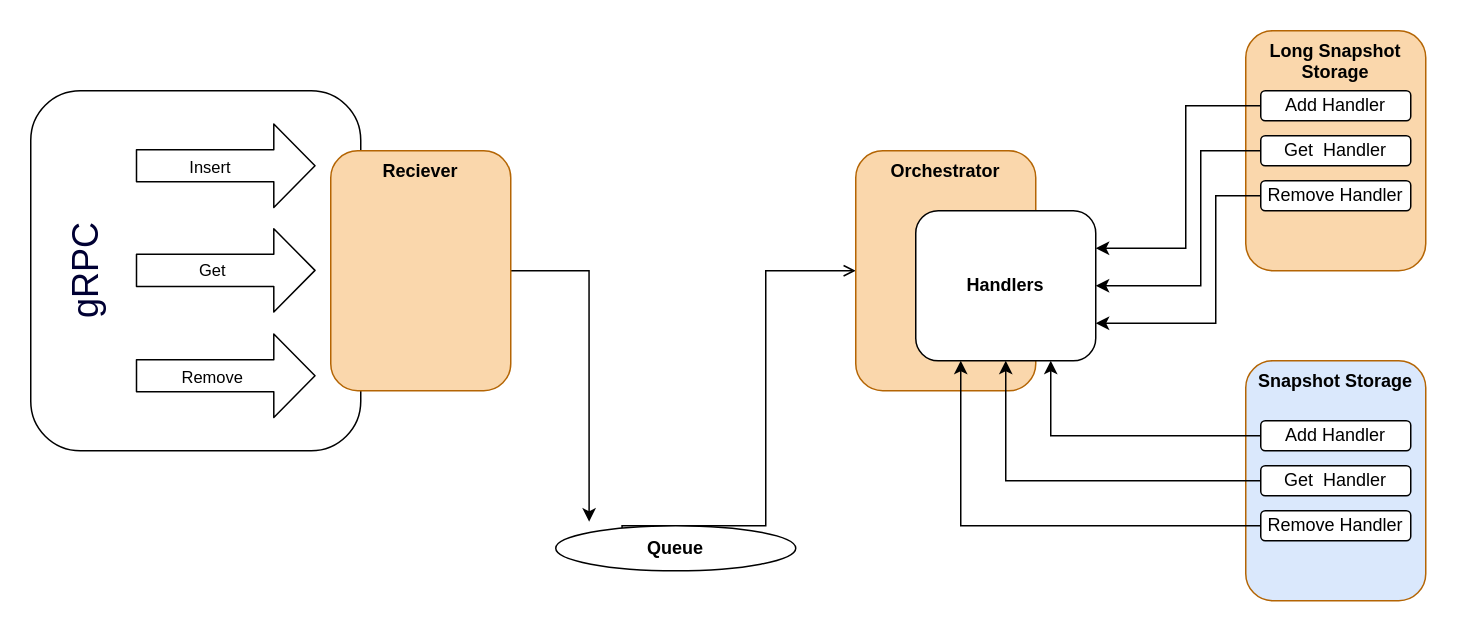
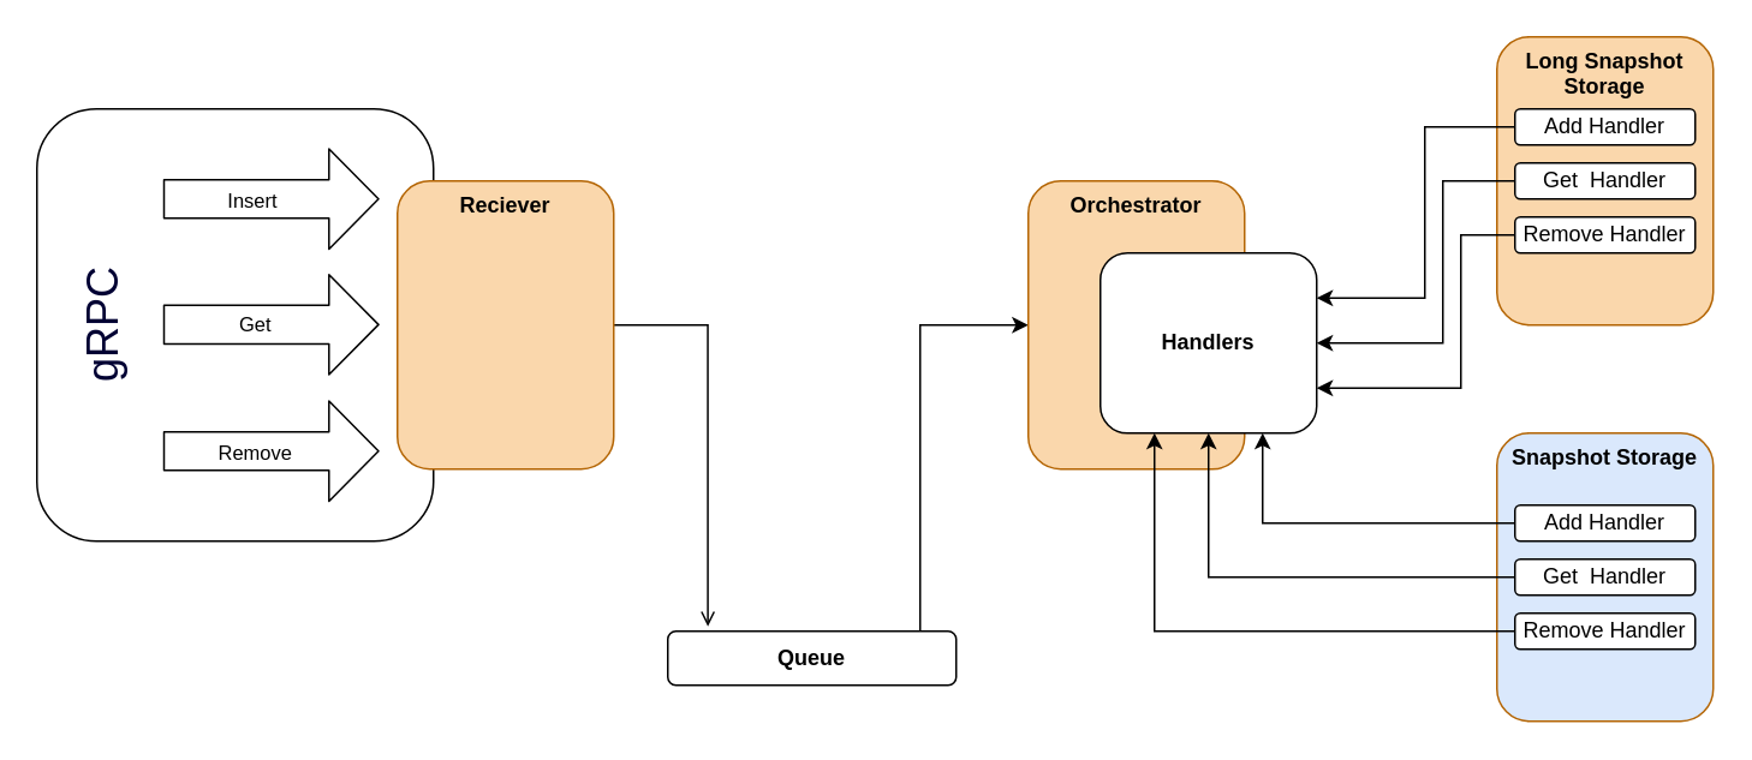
  <mxCell id="0" />
  <mxCell id="1" parent="0" />
  <mxCell id="2" value="&lt;h1&gt;&lt;font color=&quot;#000033&quot; style=&quot;font-weight: normal&quot;&gt;gRPC&lt;/font&gt;&lt;/h1&gt;" style="rounded=1;whiteSpace=wrap;html=1;glass=0;verticalAlign=top;align=center;horizontal=0;" vertex="1" parent="1"><mxGeometry x="20" width="220" height="240" as="geometry" y="60" /></mxCell>
- <mxCell id="3" style="edgeStyle=orthogonalEdgeStyle;rounded=0;orthogonalLoop=1;jettySize=auto;html=1;exitX=0.25;exitY=0;exitDx=0;exitDy=0;entryX=0;entryY=0.5;entryDx=0;entryDy=0;endArrow=open;" edge="1" parent="1" source="4" target="15"><mxGeometry relative="1" as="geometry"><Array as="points"><mxPoint x="510" y="350" /><mxPoint x="510" y="180" /></Array></mxGeometry></mxCell>
- <mxCell id="4" value="&lt;b&gt;Queue&lt;/b&gt;" style="ellipse;whiteSpace=wrap;html=1;" vertex="1" parent="1"><mxGeometry x="370" y="350" width="160" height="30" as="geometry" /></mxCell>
- <mxCell id="5" style="edgeStyle=orthogonalEdgeStyle;rounded=0;orthogonalLoop=1;jettySize=auto;html=1;exitX=1;exitY=0.5;exitDx=0;exitDy=0;entryX=0.139;entryY=-0.09;entryDx=0;entryDy=0;entryPerimeter=0;" edge="1" parent="1" source="6" target="4"><mxGeometry relative="1" as="geometry" /></mxCell>
+ <mxCell id="3" style="edgeStyle=orthogonalEdgeStyle;rounded=0;orthogonalLoop=1;jettySize=auto;html=1;exitX=0.25;exitY=0;exitDx=0;exitDy=0;entryX=0;entryY=0.5;entryDx=0;entryDy=0;" edge="1" parent="1" source="4" target="15"><mxGeometry relative="1" as="geometry"><Array as="points"><mxPoint x="510" y="350" /><mxPoint x="510" y="180" /></Array></mxGeometry></mxCell>
+ <mxCell id="4" value="&lt;b&gt;Queue&lt;/b&gt;" style="rounded=1;whiteSpace=wrap;html=1;" vertex="1" parent="1"><mxGeometry x="370" y="350" width="160" height="30" as="geometry" /></mxCell>
+ <mxCell id="5" style="edgeStyle=orthogonalEdgeStyle;rounded=0;orthogonalLoop=1;jettySize=auto;html=1;exitX=1;exitY=0.5;exitDx=0;exitDy=0;entryX=0.139;entryY=-0.09;entryDx=0;entryDy=0;entryPerimeter=0;endArrow=open;" edge="1" parent="1" source="6" target="4"><mxGeometry relative="1" as="geometry" /></mxCell>
  <mxCell id="6" value="&lt;b&gt;Reciever&lt;/b&gt;" style="rounded=1;whiteSpace=wrap;html=1;verticalAlign=top;fillColor=#fad7ac;strokeColor=#b46504;" vertex="1" parent="1"><mxGeometry x="220" y="100" width="120" height="160" as="geometry" /></mxCell>
  <mxCell id="7" value="" style="shape=flexArrow;endArrow=classic;html=1;width=21.429;endSize=8.824;endWidth=33.129;" edge="1" parent="1"><mxGeometry width="50" height="50" relative="1" as="geometry"><mxPoint x="90" y="110" as="sourcePoint" /><mxPoint x="210" y="110" as="targetPoint" /></mxGeometry></mxCell>
  <mxCell id="8" value="Insert&amp;nbsp;" style="edgeLabel;html=1;align=center;verticalAlign=middle;resizable=0;points=[];" vertex="1" connectable="0" parent="7"><mxGeometry x="0.283" relative="1" as="geometry"><mxPoint x="-27" as="offset" /></mxGeometry></mxCell>
  <mxCell id="9" value="" style="shape=flexArrow;endArrow=classic;html=1;width=21.429;endSize=8.824;endWidth=33.129;" edge="1" parent="1"><mxGeometry width="50" height="50" relative="1" as="geometry"><mxPoint x="90" y="179.76" as="sourcePoint" /><mxPoint x="210" y="179.76" as="targetPoint" /></mxGeometry></mxCell>
  <mxCell id="10" value="Get" style="edgeLabel;html=1;align=center;verticalAlign=middle;resizable=0;points=[];" vertex="1" connectable="0" parent="9"><mxGeometry x="0.283" relative="1" as="geometry"><mxPoint x="-27" as="offset" /></mxGeometry></mxCell>
  <mxCell id="11" value="" style="shape=flexArrow;endArrow=classic;html=1;width=21.429;endSize=8.824;endWidth=33.129;" edge="1" parent="1"><mxGeometry width="50" height="50" relative="1" as="geometry"><mxPoint x="90" y="250" as="sourcePoint" /><mxPoint x="210" y="250" as="targetPoint" /></mxGeometry></mxCell>
  <mxCell id="12" value="Remove" style="edgeLabel;html=1;align=center;verticalAlign=middle;resizable=0;points=[];" vertex="1" connectable="0" parent="11"><mxGeometry x="0.283" relative="1" as="geometry"><mxPoint x="-27" as="offset" /></mxGeometry></mxCell>
  <mxCell id="13" value="&lt;b&gt;Long Snapshot Storage&lt;/b&gt;" style="rounded=1;whiteSpace=wrap;html=1;verticalAlign=top;fillColor=#fad7ac;strokeColor=#b46504;" vertex="1" parent="1"><mxGeometry x="830" y="20" width="120" height="160" as="geometry" /></mxCell>
  <mxCell id="14" value="&lt;b&gt;Snapshot Storage&lt;/b&gt;" style="rounded=1;whiteSpace=wrap;html=1;verticalAlign=top;fillColor=#dae8fc;strokeColor=#b46504;" vertex="1" parent="1"><mxGeometry x="830" y="240" width="120" height="160" as="geometry" /></mxCell>
  <mxCell id="15" value="&lt;b&gt;Orchestrator&lt;/b&gt;" style="rounded=1;whiteSpace=wrap;html=1;verticalAlign=top;fillColor=#fad7ac;strokeColor=#b46504;" vertex="1" parent="1"><mxGeometry x="570" y="100" width="120" height="160" as="geometry" /></mxCell>
  <mxCell id="16" style="edgeStyle=orthogonalEdgeStyle;rounded=0;orthogonalLoop=1;jettySize=auto;html=1;exitX=0;exitY=0.5;exitDx=0;exitDy=0;entryX=1;entryY=0.25;entryDx=0;entryDy=0;" edge="1" parent="1" source="17" target="28"><mxGeometry relative="1" as="geometry"><Array as="points"><mxPoint x="790" y="70" /><mxPoint x="790" y="165" /></Array></mxGeometry></mxCell>
  <mxCell id="17" value="Add Handler" style="rounded=1;whiteSpace=wrap;html=1;glass=0;align=center;" vertex="1" parent="1"><mxGeometry x="840" width="100" height="20" as="geometry" y="60" /></mxCell>
  <mxCell id="18" style="edgeStyle=orthogonalEdgeStyle;rounded=0;orthogonalLoop=1;jettySize=auto;html=1;exitX=0;exitY=0.5;exitDx=0;exitDy=0;entryX=1;entryY=0.5;entryDx=0;entryDy=0;" edge="1" parent="1" source="19" target="28"><mxGeometry relative="1" as="geometry"><Array as="points"><mxPoint x="800" y="100" /><mxPoint x="800" y="190" /></Array></mxGeometry></mxCell>
  <mxCell id="19" value="Get&amp;nbsp; Handler" style="rounded=1;whiteSpace=wrap;html=1;glass=0;align=center;" vertex="1" parent="1"><mxGeometry x="840" y="90" width="100" height="20" as="geometry" /></mxCell>
  <mxCell id="20" style="edgeStyle=orthogonalEdgeStyle;rounded=0;orthogonalLoop=1;jettySize=auto;html=1;exitX=0;exitY=0.5;exitDx=0;exitDy=0;entryX=1;entryY=0.75;entryDx=0;entryDy=0;" edge="1" parent="1" source="21" target="28"><mxGeometry relative="1" as="geometry"><Array as="points"><mxPoint x="810" y="130" /><mxPoint x="810" y="215" /></Array></mxGeometry></mxCell>
  <mxCell id="21" value="Remove Handler" style="rounded=1;whiteSpace=wrap;html=1;glass=0;align=center;" vertex="1" parent="1"><mxGeometry x="840" y="120" width="100" height="20" as="geometry" /></mxCell>
  <mxCell id="22" style="edgeStyle=orthogonalEdgeStyle;rounded=0;orthogonalLoop=1;jettySize=auto;html=1;exitX=0;exitY=0.5;exitDx=0;exitDy=0;entryX=0.75;entryY=1;entryDx=0;entryDy=0;" edge="1" parent="1" source="23" target="28"><mxGeometry relative="1" as="geometry" /></mxCell>
  <mxCell id="23" value="Add Handler" style="rounded=1;whiteSpace=wrap;html=1;glass=0;align=center;" vertex="1" parent="1"><mxGeometry x="840" y="280" width="100" height="20" as="geometry" /></mxCell>
  <mxCell id="24" style="edgeStyle=orthogonalEdgeStyle;rounded=0;orthogonalLoop=1;jettySize=auto;html=1;exitX=0;exitY=0.5;exitDx=0;exitDy=0;entryX=0.5;entryY=1;entryDx=0;entryDy=0;" edge="1" parent="1" source="25" target="28"><mxGeometry relative="1" as="geometry" /></mxCell>
  <mxCell id="25" value="Get&amp;nbsp; Handler" style="rounded=1;whiteSpace=wrap;html=1;glass=0;align=center;" vertex="1" parent="1"><mxGeometry x="840" y="310" width="100" height="20" as="geometry" /></mxCell>
  <mxCell id="26" style="edgeStyle=orthogonalEdgeStyle;rounded=0;orthogonalLoop=1;jettySize=auto;html=1;exitX=0;exitY=0.5;exitDx=0;exitDy=0;entryX=0.25;entryY=1;entryDx=0;entryDy=0;" edge="1" parent="1" source="27" target="28"><mxGeometry relative="1" as="geometry" /></mxCell>
  <mxCell id="27" value="Remove Handler" style="rounded=1;whiteSpace=wrap;html=1;glass=0;align=center;" vertex="1" parent="1"><mxGeometry x="840" y="340" width="100" height="20" as="geometry" /></mxCell>
  <mxCell id="28" value="&lt;b&gt;Handlers&lt;/b&gt;" style="rounded=1;whiteSpace=wrap;html=1;glass=0;align=center;" vertex="1" parent="1"><mxGeometry x="610" y="140" width="120" height="100" as="geometry" /></mxCell>
